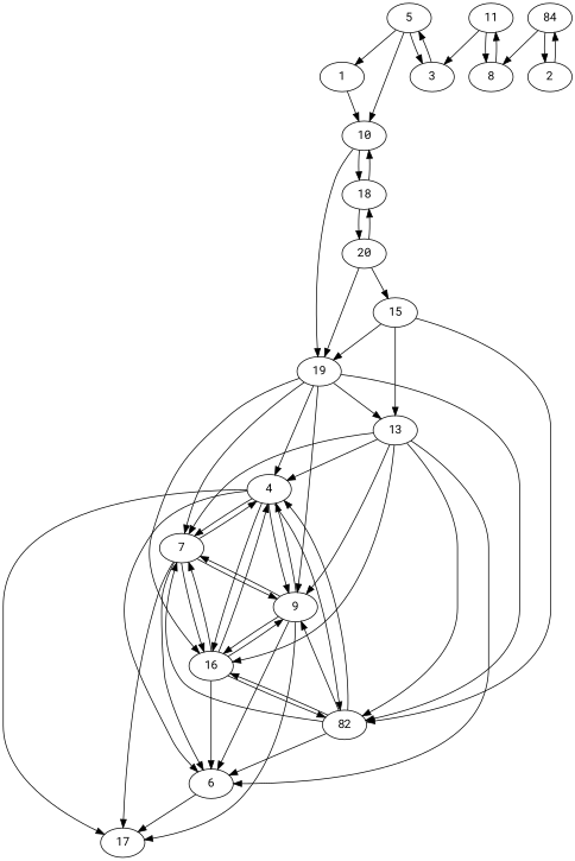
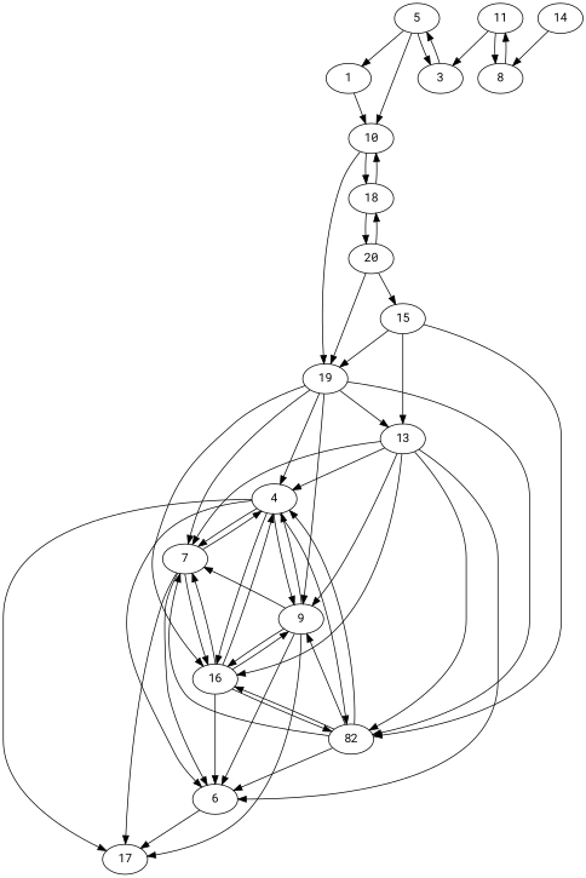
  digraph {
    fontname="Roboto Mono"
    node [fontname="Roboto Mono"]
    edge [fontname="Roboto Mono"]
    1
    10
    18
    19
    20
    4
    7
    9
    n9 [label=82]
    16
    13
-   2
-   14 [label=84]
+   14
    8
    11
    3
    5
    6
    17
    15
    1 -> 10
    10 -> 18
    10 -> 19
    18 -> 10
    18 -> 20
    19 -> 4
    19 -> 7
    19 -> 9
    19 -> n9
    19 -> 16
    19 -> 13
    20 -> 18
    20 -> 19
    20 -> 15
    4 -> 7
    4 -> 9
    4 -> n9
    4 -> 16
    4 -> 6
    4 -> 17
    7 -> 4
-   7 -> 9
    7 -> 16
    7 -> 6
    7 -> 17
    9 -> 4
    9 -> 7
    9 -> 16
    9 -> 6
    9 -> 17
    n9 -> 4
    n9 -> 7
    n9 -> 9
    n9 -> 16
    n9 -> 6
    16 -> 4
    16 -> 7
    16 -> 9
    16 -> n9
    16 -> 6
    13 -> 4
    13 -> 7
    13 -> 9
    13 -> n9
    13 -> 16
    13 -> 6
-   2 -> 14
-   14 -> 2
    14 -> 8
    8 -> 11
    11 -> 8
    11 -> 3
    3 -> 5
    5 -> 1
    5 -> 10
    5 -> 3
    6 -> 17
    15 -> 19
    15 -> n9
    15 -> 13
  }
